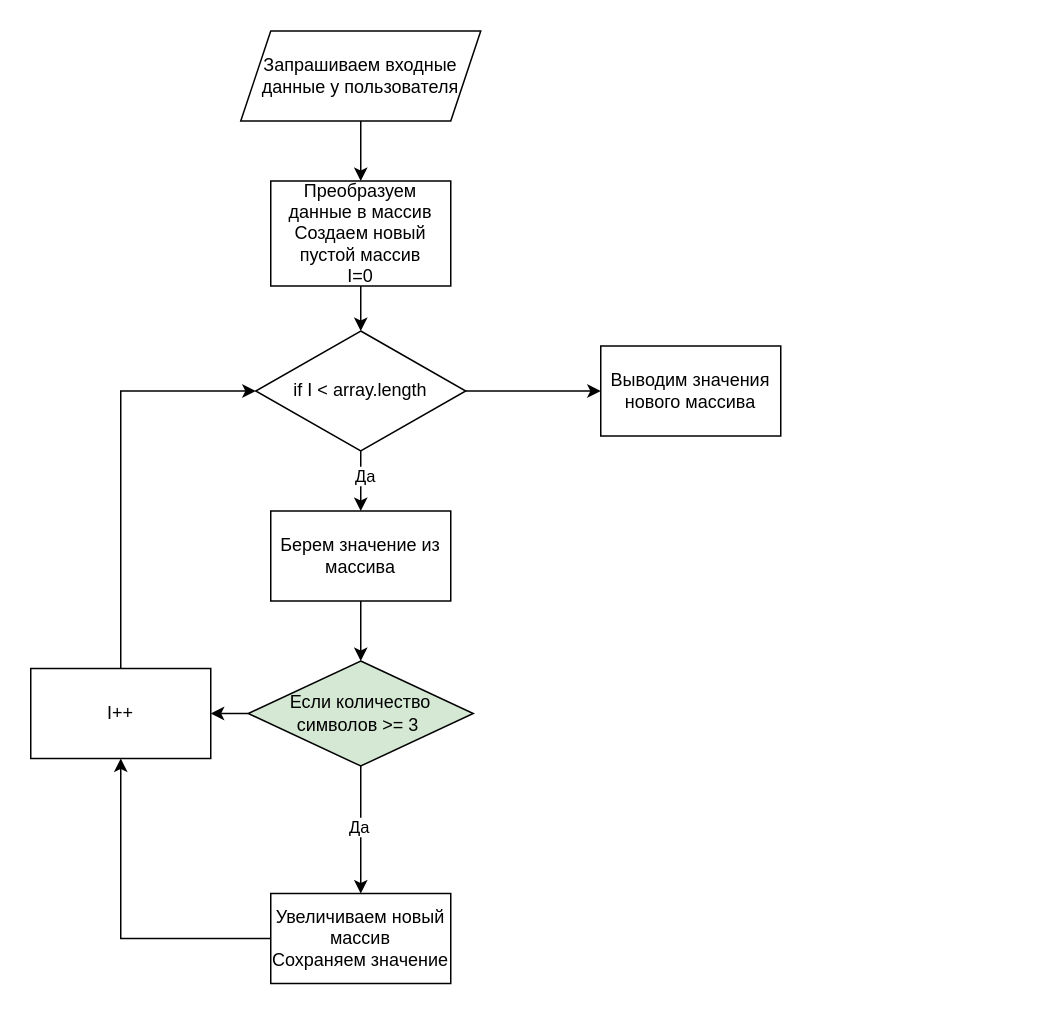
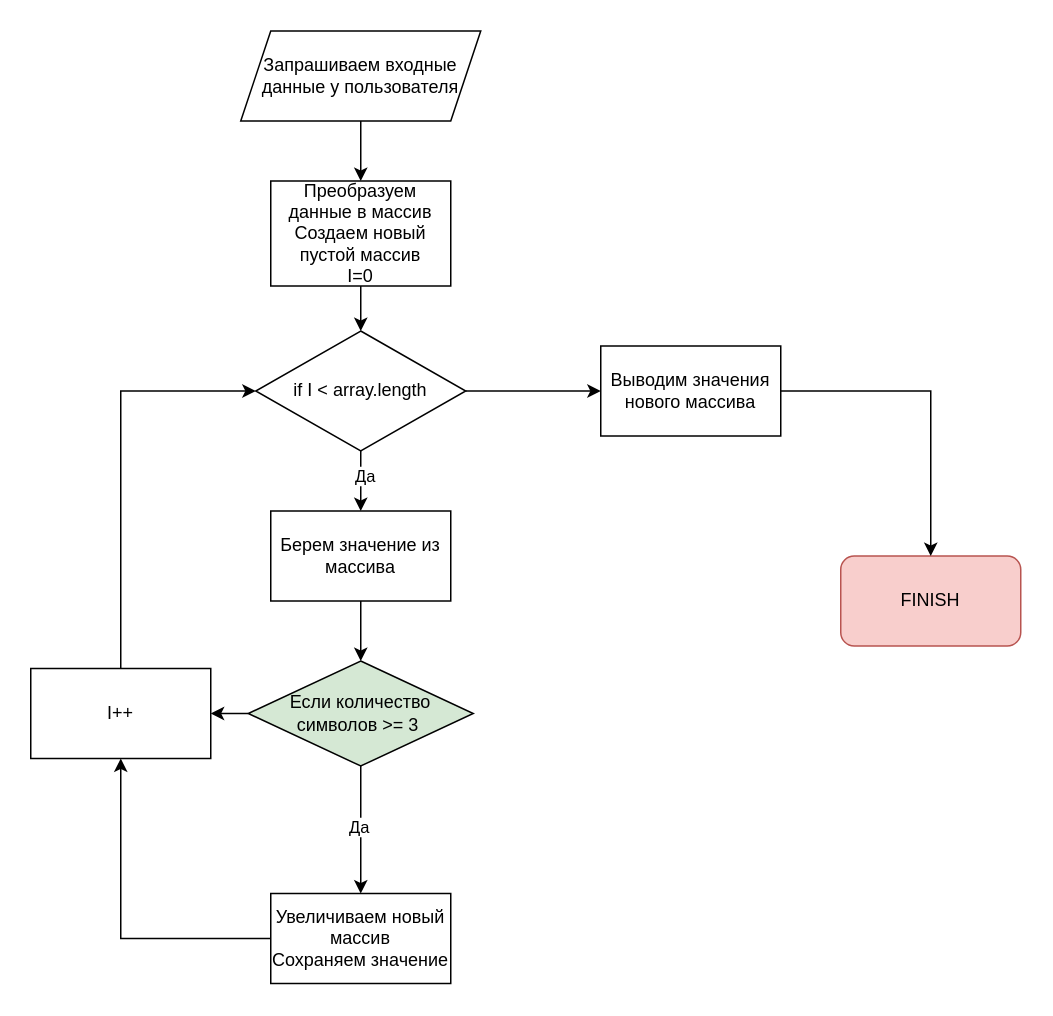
  <mxCell id="0" />
  <mxCell id="1" parent="0" />
+ <mxCell id="2" value="FINISH" style="rounded=1;whiteSpace=wrap;html=1;fillColor=#f8cecc;strokeColor=#b85450;" vertex="1" parent="1"><mxGeometry x="560" y="370" width="120" height="60" as="geometry" /></mxCell>
  <mxCell id="3" value="" style="edgeStyle=orthogonalEdgeStyle;rounded=0;orthogonalLoop=1;jettySize=auto;html=1;" edge="1" parent="1" source="4" target="6"><mxGeometry relative="1" as="geometry" /></mxCell>
  <mxCell id="4" value="Запрашиваем входные данные у пользователя" style="shape=parallelogram;perimeter=parallelogramPerimeter;whiteSpace=wrap;html=1;fixedSize=1;" vertex="1" parent="1"><mxGeometry x="160" y="20" width="160" height="60" as="geometry" /></mxCell>
  <mxCell id="5" value="" style="edgeStyle=orthogonalEdgeStyle;rounded=0;orthogonalLoop=1;jettySize=auto;html=1;" edge="1" parent="1" source="6" target="18"><mxGeometry relative="1" as="geometry" /></mxCell>
  <mxCell id="6" value="Преобразуем данные в массив&lt;br&gt;Создаем новый пустой массив&lt;br&gt;I=0" style="whiteSpace=wrap;html=1;" vertex="1" parent="1"><mxGeometry x="180" y="120" width="120" height="70" as="geometry" /></mxCell>
  <mxCell id="7" value="" style="edgeStyle=orthogonalEdgeStyle;rounded=0;orthogonalLoop=1;jettySize=auto;html=1;" edge="1" parent="1" source="8" target="12"><mxGeometry relative="1" as="geometry" /></mxCell>
  <mxCell id="8" value="Берем значение из массива" style="whiteSpace=wrap;html=1;" vertex="1" parent="1"><mxGeometry x="180" y="340" width="120" height="60" as="geometry" /></mxCell>
  <mxCell id="9" value="" style="edgeStyle=orthogonalEdgeStyle;rounded=0;orthogonalLoop=1;jettySize=auto;html=1;" edge="1" parent="1" source="12" target="14"><mxGeometry relative="1" as="geometry" /></mxCell>
  <mxCell id="10" value="Да" style="edgeLabel;html=1;align=center;verticalAlign=middle;resizable=0;points=[];" vertex="1" connectable="0" parent="9"><mxGeometry x="-0.059" y="-2" relative="1" as="geometry"><mxPoint as="offset" /></mxGeometry></mxCell>
  <mxCell id="11" value="" style="edgeStyle=orthogonalEdgeStyle;rounded=0;orthogonalLoop=1;jettySize=auto;html=1;" edge="1" parent="1" source="12" target="22"><mxGeometry relative="1" as="geometry" /></mxCell>
  <mxCell id="12" value="Если количество символов &amp;gt;= 3&amp;nbsp;" style="rhombus;whiteSpace=wrap;html=1;fillColor=#d5e8d4;" vertex="1" parent="1"><mxGeometry x="165" y="440" width="150" height="70" as="geometry" /></mxCell>
  <mxCell id="13" style="edgeStyle=orthogonalEdgeStyle;rounded=0;orthogonalLoop=1;jettySize=auto;html=1;entryX=0.5;entryY=1;entryDx=0;entryDy=0;" edge="1" parent="1" source="14" target="22"><mxGeometry relative="1" as="geometry" /></mxCell>
  <mxCell id="14" value="Увеличиваем новый массив&lt;br&gt;Сохраняем значение" style="whiteSpace=wrap;html=1;" vertex="1" parent="1"><mxGeometry x="180" y="595" width="120" height="60" as="geometry" /></mxCell>
  <mxCell id="15" style="edgeStyle=orthogonalEdgeStyle;rounded=0;orthogonalLoop=1;jettySize=auto;html=1;exitX=0.5;exitY=1;exitDx=0;exitDy=0;entryX=0.5;entryY=0;entryDx=0;entryDy=0;" edge="1" parent="1" source="18" target="8"><mxGeometry relative="1" as="geometry" /></mxCell>
  <mxCell id="16" value="Да" style="edgeLabel;html=1;align=center;verticalAlign=middle;resizable=0;points=[];" vertex="1" connectable="0" parent="15"><mxGeometry x="-0.2" y="2" relative="1" as="geometry"><mxPoint as="offset" /></mxGeometry></mxCell>
  <mxCell id="17" value="" style="edgeStyle=orthogonalEdgeStyle;rounded=0;orthogonalLoop=1;jettySize=auto;html=1;" edge="1" parent="1" source="18" target="20"><mxGeometry relative="1" as="geometry" /></mxCell>
  <mxCell id="18" value="if I &amp;lt; array.length" style="rhombus;whiteSpace=wrap;html=1;" vertex="1" parent="1"><mxGeometry x="170" y="220" width="140" height="80" as="geometry" /></mxCell>
+ <mxCell id="19" style="edgeStyle=orthogonalEdgeStyle;rounded=0;orthogonalLoop=1;jettySize=auto;html=1;exitX=1;exitY=0.5;exitDx=0;exitDy=0;entryX=0.5;entryY=0;entryDx=0;entryDy=0;" edge="1" parent="1" source="20" target="2"><mxGeometry relative="1" as="geometry" /></mxCell>
  <mxCell id="20" value="Выводим значения нового массива" style="whiteSpace=wrap;html=1;" vertex="1" parent="1"><mxGeometry x="400" y="230" width="120" height="60" as="geometry" /></mxCell>
  <mxCell id="21" style="edgeStyle=orthogonalEdgeStyle;rounded=0;orthogonalLoop=1;jettySize=auto;html=1;entryX=0;entryY=0.5;entryDx=0;entryDy=0;" edge="1" parent="1" source="22" target="18"><mxGeometry relative="1" as="geometry"><Array as="points"><mxPoint x="80" y="260" /></Array></mxGeometry></mxCell>
  <mxCell id="22" value="I++" style="whiteSpace=wrap;html=1;" vertex="1" parent="1"><mxGeometry x="20" y="445" width="120" height="60" as="geometry" /></mxCell>
